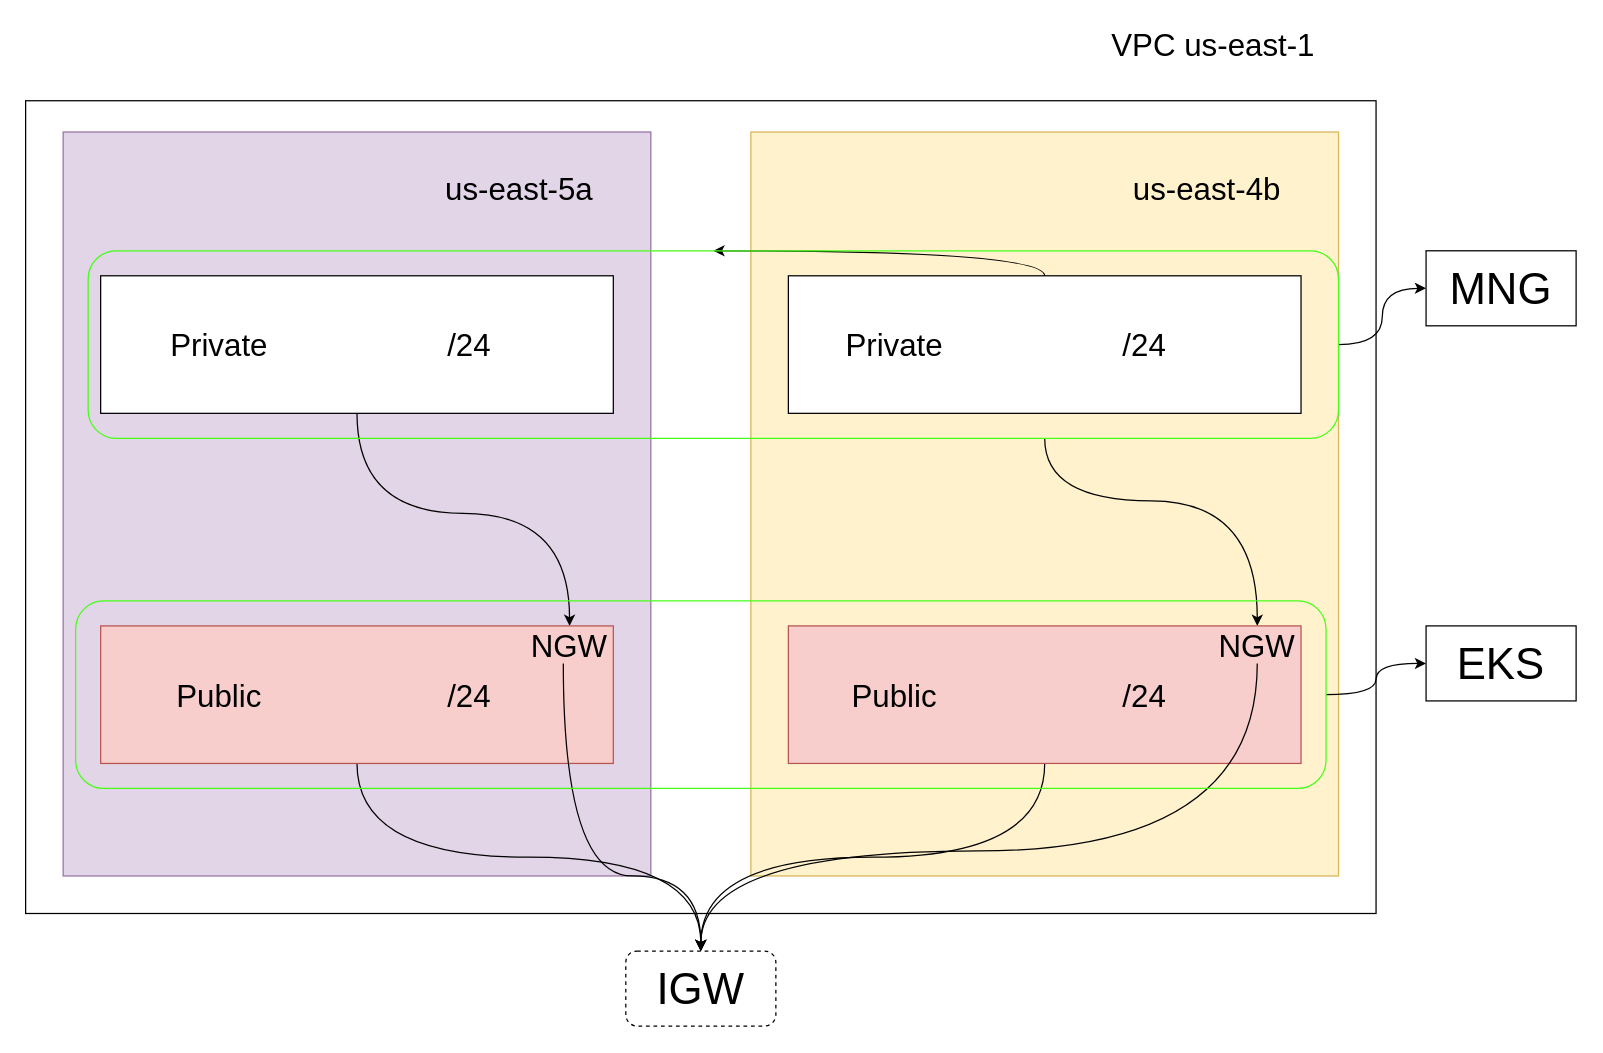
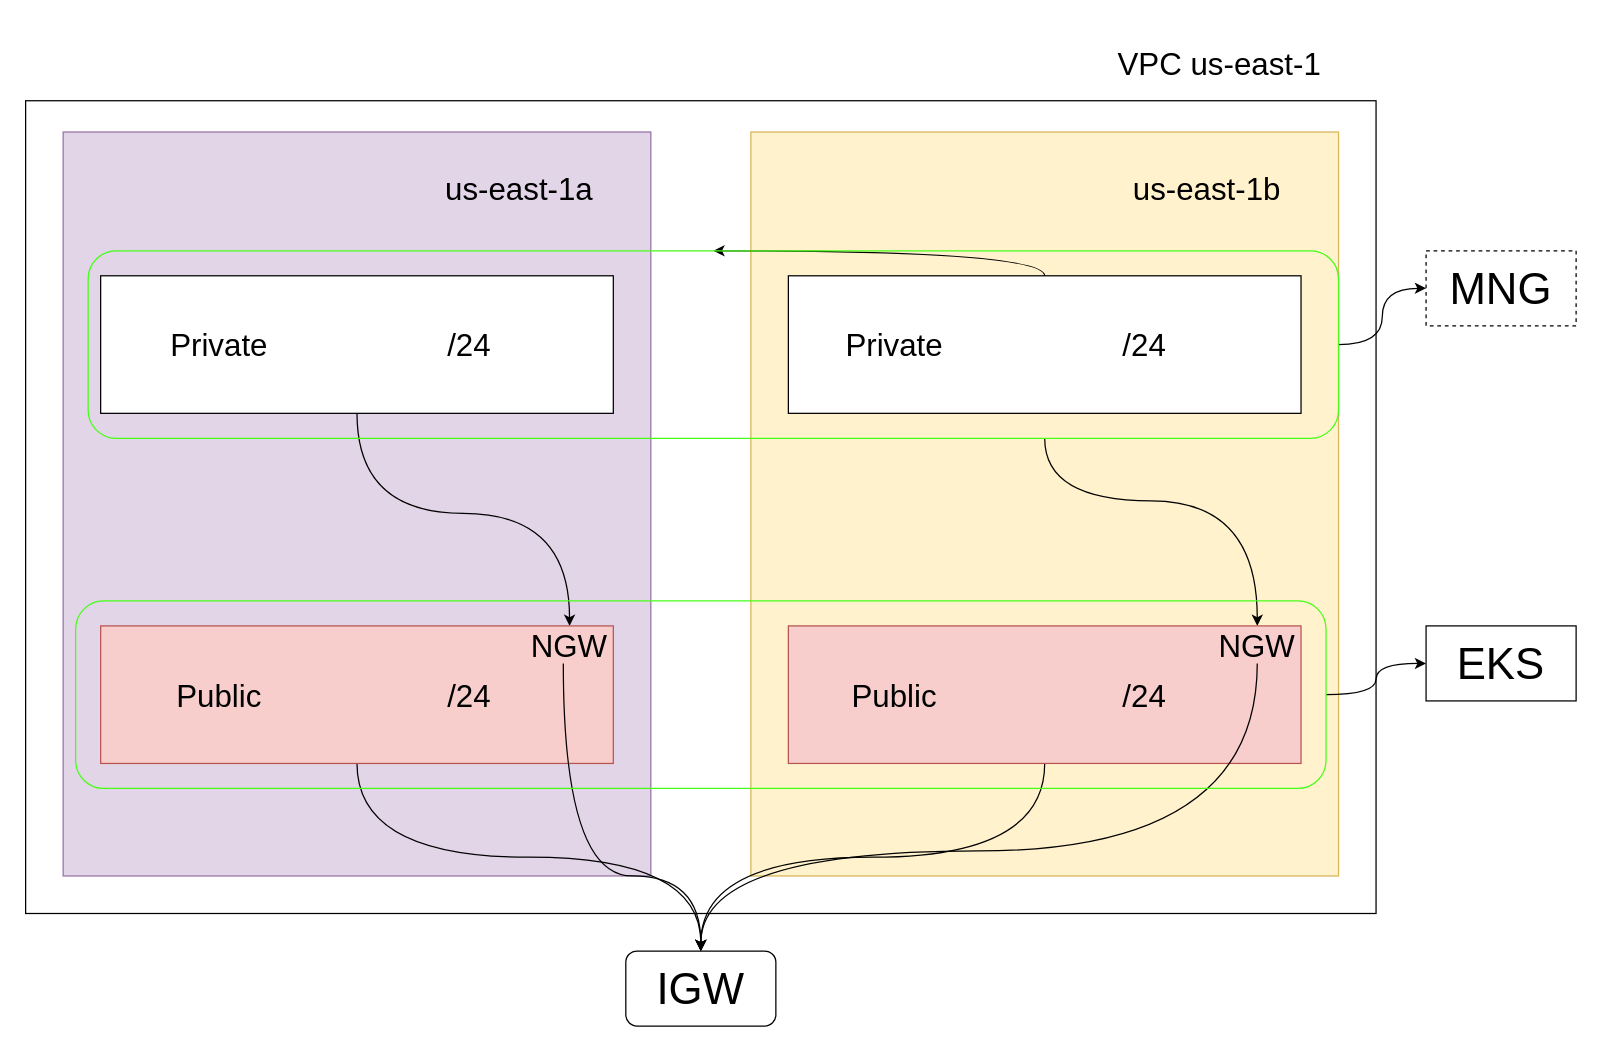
  <mxCell id="0" />
  <mxCell id="1" parent="0" />
  <mxCell id="2" value="" style="rounded=0;whiteSpace=wrap;html=1;" vertex="1" parent="1"><mxGeometry x="20" y="80" width="1080" height="650" as="geometry" /></mxCell>
  <mxCell id="3" value="" style="rounded=0;whiteSpace=wrap;html=1;fillColor=#e1d5e7;strokeColor=#9673a6;" vertex="1" parent="1"><mxGeometry x="50" y="105" width="470" height="595" as="geometry" /></mxCell>
  <mxCell id="4" value="" style="rounded=0;whiteSpace=wrap;html=1;fillColor=#fff2cc;strokeColor=#d6b656;" vertex="1" parent="1"><mxGeometry x="600" y="105" width="470" height="595" as="geometry" /></mxCell>
- <mxCell id="5" value="&lt;font style=&quot;font-size: 25px;&quot;&gt;us-east-5a&lt;/font&gt;" style="text;html=1;align=center;verticalAlign=middle;whiteSpace=wrap;rounded=0;" vertex="1" parent="1"><mxGeometry x="340" y="120" width="150" height="60" as="geometry" /></mxCell>
- <mxCell id="6" value="&lt;font style=&quot;font-size: 25px;&quot;&gt;us-east-4b&lt;/font&gt;" style="text;html=1;align=center;verticalAlign=middle;whiteSpace=wrap;rounded=0;" vertex="1" parent="1"><mxGeometry x="890" y="120" width="150" height="60" as="geometry" /></mxCell>
+ <mxCell id="5" value="&lt;font style=&quot;font-size: 25px;&quot;&gt;us-east-1a&lt;/font&gt;" style="text;html=1;align=center;verticalAlign=middle;whiteSpace=wrap;rounded=0;" vertex="1" parent="1"><mxGeometry x="340" y="120" width="150" height="60" as="geometry" /></mxCell>
+ <mxCell id="6" value="&lt;font style=&quot;font-size: 25px;&quot;&gt;us-east-1b&lt;/font&gt;" style="text;html=1;align=center;verticalAlign=middle;whiteSpace=wrap;rounded=0;" vertex="1" parent="1"><mxGeometry x="890" y="120" width="150" height="60" as="geometry" /></mxCell>
  <mxCell id="7" style="edgeStyle=orthogonalEdgeStyle;rounded=0;orthogonalLoop=1;jettySize=auto;html=1;entryX=0.5;entryY=0;entryDx=0;entryDy=0;strokeColor=default;align=center;verticalAlign=middle;fontFamily=Helvetica;fontSize=11;fontColor=default;labelBackgroundColor=default;endArrow=classic;curved=1;" edge="1" parent="1" source="8" target="24"><mxGeometry relative="1" as="geometry"><Array as="points"><mxPoint x="285" y="410" /><mxPoint x="455" y="410" /></Array></mxGeometry></mxCell>
  <mxCell id="8" value="" style="rounded=0;whiteSpace=wrap;html=1;" vertex="1" parent="1"><mxGeometry x="80" y="220" width="410" height="110" as="geometry" /></mxCell>
  <mxCell id="9" style="edgeStyle=orthogonalEdgeStyle;rounded=0;orthogonalLoop=1;jettySize=auto;html=1;strokeColor=default;align=center;verticalAlign=middle;fontFamily=Helvetica;fontSize=11;fontColor=default;labelBackgroundColor=default;endArrow=classic;exitX=0.5;exitY=1;exitDx=0;exitDy=0;curved=1;entryX=0.5;entryY=0;entryDx=0;entryDy=0;" edge="1" parent="1" source="10" target="33"><mxGeometry relative="1" as="geometry"><mxPoint x="560" y="730" as="targetPoint" /></mxGeometry></mxCell>
  <mxCell id="10" value="" style="rounded=0;whiteSpace=wrap;html=1;fillColor=#f8cecc;strokeColor=#b85450;" vertex="1" parent="1"><mxGeometry x="80" y="500" width="410" height="110" as="geometry" /></mxCell>
  <mxCell id="11" style="edgeStyle=orthogonalEdgeStyle;rounded=0;orthogonalLoop=1;jettySize=auto;html=1;entryX=0.5;entryY=0;entryDx=0;entryDy=0;curved=1;" edge="1" parent="1" source="35" target="26"><mxGeometry relative="1" as="geometry"><Array as="points"><mxPoint x="835" y="400" /><mxPoint x="1005" y="400" /></Array></mxGeometry></mxCell>
  <mxCell id="12" value="" style="rounded=0;whiteSpace=wrap;html=1;" vertex="1" parent="1"><mxGeometry x="630" y="220" width="410" height="110" as="geometry" /></mxCell>
  <mxCell id="13" style="edgeStyle=orthogonalEdgeStyle;rounded=0;orthogonalLoop=1;jettySize=auto;html=1;strokeColor=default;align=center;verticalAlign=middle;fontFamily=Helvetica;fontSize=11;fontColor=default;labelBackgroundColor=default;endArrow=classic;exitX=0.5;exitY=1;exitDx=0;exitDy=0;curved=1;" edge="1" parent="1" source="14" target="33"><mxGeometry relative="1" as="geometry" /></mxCell>
  <mxCell id="14" value="" style="rounded=0;whiteSpace=wrap;html=1;fillColor=#f8cecc;strokeColor=#b85450;" vertex="1" parent="1"><mxGeometry x="630" y="500" width="410" height="110" as="geometry" /></mxCell>
  <mxCell id="15" value="&lt;font style=&quot;font-size: 25px;&quot;&gt;Private&lt;/font&gt;" style="text;html=1;align=center;verticalAlign=middle;whiteSpace=wrap;rounded=0;" vertex="1" parent="1"><mxGeometry x="100" y="245" width="150" height="60" as="geometry" /></mxCell>
  <mxCell id="16" value="&lt;font style=&quot;font-size: 25px;&quot;&gt;Private&lt;/font&gt;" style="text;html=1;align=center;verticalAlign=middle;whiteSpace=wrap;rounded=0;" vertex="1" parent="1"><mxGeometry x="640" y="245" width="150" height="60" as="geometry" /></mxCell>
  <mxCell id="17" value="&lt;font style=&quot;font-size: 25px;&quot;&gt;Public&lt;/font&gt;" style="text;html=1;align=center;verticalAlign=middle;whiteSpace=wrap;rounded=0;" vertex="1" parent="1"><mxGeometry x="100" y="525" width="150" height="60" as="geometry" /></mxCell>
  <mxCell id="18" value="&lt;font style=&quot;font-size: 25px;&quot;&gt;Public&lt;/font&gt;" style="text;html=1;align=center;verticalAlign=middle;whiteSpace=wrap;rounded=0;" vertex="1" parent="1"><mxGeometry x="640" y="525" width="150" height="60" as="geometry" /></mxCell>
  <mxCell id="19" value="&lt;font style=&quot;font-size: 25px;&quot;&gt;/24&lt;/font&gt;" style="text;html=1;align=center;verticalAlign=middle;whiteSpace=wrap;rounded=0;" vertex="1" parent="1"><mxGeometry x="340" y="260" width="70" height="30" as="geometry" /></mxCell>
  <mxCell id="20" value="&lt;font style=&quot;font-size: 25px;&quot;&gt;/24&lt;/font&gt;" style="text;html=1;align=center;verticalAlign=middle;whiteSpace=wrap;rounded=0;" vertex="1" parent="1"><mxGeometry x="340" y="540" width="70" height="30" as="geometry" /></mxCell>
  <mxCell id="21" value="&lt;font style=&quot;font-size: 25px;&quot;&gt;/24&lt;/font&gt;" style="text;html=1;align=center;verticalAlign=middle;whiteSpace=wrap;rounded=0;" vertex="1" parent="1"><mxGeometry x="880" y="540" width="70" height="30" as="geometry" /></mxCell>
  <mxCell id="22" value="&lt;font style=&quot;font-size: 25px;&quot;&gt;/24&lt;/font&gt;" style="text;html=1;align=center;verticalAlign=middle;whiteSpace=wrap;rounded=0;" vertex="1" parent="1"><mxGeometry x="880" y="260" width="70" height="30" as="geometry" /></mxCell>
  <mxCell id="23" style="edgeStyle=orthogonalEdgeStyle;rounded=0;orthogonalLoop=1;jettySize=auto;html=1;strokeColor=default;align=center;verticalAlign=middle;fontFamily=Helvetica;fontSize=11;fontColor=default;labelBackgroundColor=default;endArrow=classic;curved=1;entryX=0.5;entryY=0;entryDx=0;entryDy=0;" edge="1" parent="1" source="24" target="33"><mxGeometry relative="1" as="geometry"><mxPoint x="560" y="750" as="targetPoint" /><Array as="points"><mxPoint x="450" y="700" /><mxPoint x="560" y="700" /></Array></mxGeometry></mxCell>
  <mxCell id="24" value="&lt;span style=&quot;font-size: 25px;&quot;&gt;NGW&lt;/span&gt;" style="text;html=1;align=center;verticalAlign=middle;whiteSpace=wrap;rounded=0;" vertex="1" parent="1"><mxGeometry x="420" y="500" width="70" height="30" as="geometry" /></mxCell>
  <mxCell id="25" style="edgeStyle=orthogonalEdgeStyle;rounded=0;orthogonalLoop=1;jettySize=auto;html=1;entryX=0.5;entryY=0;entryDx=0;entryDy=0;strokeColor=default;align=center;verticalAlign=middle;fontFamily=Helvetica;fontSize=11;fontColor=default;labelBackgroundColor=default;endArrow=classic;curved=1;" edge="1" parent="1" source="26" target="33"><mxGeometry relative="1" as="geometry"><Array as="points"><mxPoint x="1005" y="680" /><mxPoint x="560" y="680" /></Array></mxGeometry></mxCell>
  <mxCell id="26" value="&lt;span style=&quot;font-size: 25px;&quot;&gt;NGW&lt;/span&gt;" style="text;html=1;align=center;verticalAlign=middle;whiteSpace=wrap;rounded=0;" vertex="1" parent="1"><mxGeometry x="970" y="500" width="70" height="30" as="geometry" /></mxCell>
- <mxCell id="27" value="&lt;font style=&quot;font-size: 35px;&quot;&gt;MNG&lt;/font&gt;" style="rounded=0;whiteSpace=wrap;html=1;fontFamily=Helvetica;fontSize=11;fontColor=default;labelBackgroundColor=default;" vertex="1" parent="1"><mxGeometry x="1140" y="200" width="120" height="60" as="geometry" /></mxCell>
+ <mxCell id="27" value="&lt;font style=&quot;font-size: 35px;&quot;&gt;MNG&lt;/font&gt;" style="rounded=0;whiteSpace=wrap;html=1;fontFamily=Helvetica;fontSize=11;fontColor=default;labelBackgroundColor=default;dashed=1;" vertex="1" parent="1"><mxGeometry x="1140" y="200" width="120" height="60" as="geometry" /></mxCell>
  <mxCell id="28" style="edgeStyle=orthogonalEdgeStyle;rounded=0;orthogonalLoop=1;jettySize=auto;html=1;entryX=0;entryY=0.5;entryDx=0;entryDy=0;strokeColor=default;align=center;verticalAlign=middle;fontFamily=Helvetica;fontSize=11;fontColor=default;labelBackgroundColor=default;endArrow=classic;curved=1;" edge="1" parent="1" source="35" target="27"><mxGeometry relative="1" as="geometry" /></mxCell>
  <mxCell id="29" style="edgeStyle=orthogonalEdgeStyle;rounded=0;orthogonalLoop=1;jettySize=auto;html=1;strokeColor=default;align=center;verticalAlign=middle;fontFamily=Helvetica;fontSize=11;fontColor=default;labelBackgroundColor=default;endArrow=classic;curved=1;" edge="1" parent="1" source="30" target="31"><mxGeometry relative="1" as="geometry" /></mxCell>
  <mxCell id="30" value="" style="rounded=1;whiteSpace=wrap;html=1;fontFamily=Helvetica;fontSize=11;fontColor=default;labelBackgroundColor=default;fillColor=none;strokeColor=#45FF17;" vertex="1" parent="1"><mxGeometry x="60" y="480" width="1000" height="150" as="geometry" /></mxCell>
  <mxCell id="31" value="&lt;font style=&quot;font-size: 35px;&quot;&gt;EKS&lt;/font&gt;" style="rounded=0;whiteSpace=wrap;html=1;fontFamily=Helvetica;fontSize=11;fontColor=default;labelBackgroundColor=default;" vertex="1" parent="1"><mxGeometry x="1140" y="500" width="120" height="60" as="geometry" /></mxCell>
- <mxCell id="32" value="&lt;font style=&quot;font-size: 25px;&quot;&gt;VPC us-east-1&lt;/font&gt;" style="text;html=1;align=center;verticalAlign=middle;whiteSpace=wrap;rounded=0;" vertex="1" parent="1"><mxGeometry x="875" y="5" width="190" height="60" as="geometry" /></mxCell>
- <mxCell id="33" value="&lt;font style=&quot;font-size: 35px;&quot;&gt;IGW&lt;/font&gt;" style="rounded=1;whiteSpace=wrap;html=1;fontFamily=Helvetica;fontSize=11;fontColor=default;labelBackgroundColor=default;glass=0;shadow=0;dashed=1;" vertex="1" parent="1"><mxGeometry x="500" y="760" width="120" height="60" as="geometry" /></mxCell>
+ <mxCell id="32" value="&lt;font style=&quot;font-size: 25px;&quot;&gt;VPC us-east-1&lt;/font&gt;" style="text;html=1;align=center;verticalAlign=middle;whiteSpace=wrap;rounded=0;" vertex="1" parent="1"><mxGeometry x="880" y="20" width="190" height="60" as="geometry" /></mxCell>
+ <mxCell id="33" value="&lt;font style=&quot;font-size: 35px;&quot;&gt;IGW&lt;/font&gt;" style="rounded=1;whiteSpace=wrap;html=1;fontFamily=Helvetica;fontSize=11;fontColor=default;labelBackgroundColor=default;glass=0;shadow=0;" vertex="1" parent="1"><mxGeometry x="500" y="760" width="120" height="60" as="geometry" /></mxCell>
  <mxCell id="34" value="" style="edgeStyle=orthogonalEdgeStyle;rounded=0;orthogonalLoop=1;jettySize=auto;html=1;entryX=0.5;entryY=0;entryDx=0;entryDy=0;curved=1;" edge="1" parent="1" source="12" target="35"><mxGeometry relative="1" as="geometry"><mxPoint x="835" y="330" as="sourcePoint" /><mxPoint x="1005" y="500" as="targetPoint" /><Array as="points" /></mxGeometry></mxCell>
  <mxCell id="35" value="" style="rounded=1;whiteSpace=wrap;html=1;fontFamily=Helvetica;fontSize=11;fontColor=default;labelBackgroundColor=default;fillColor=none;strokeColor=#45FF17;" vertex="1" parent="1"><mxGeometry x="70" y="200" width="1000" height="150" as="geometry" /></mxCell>
